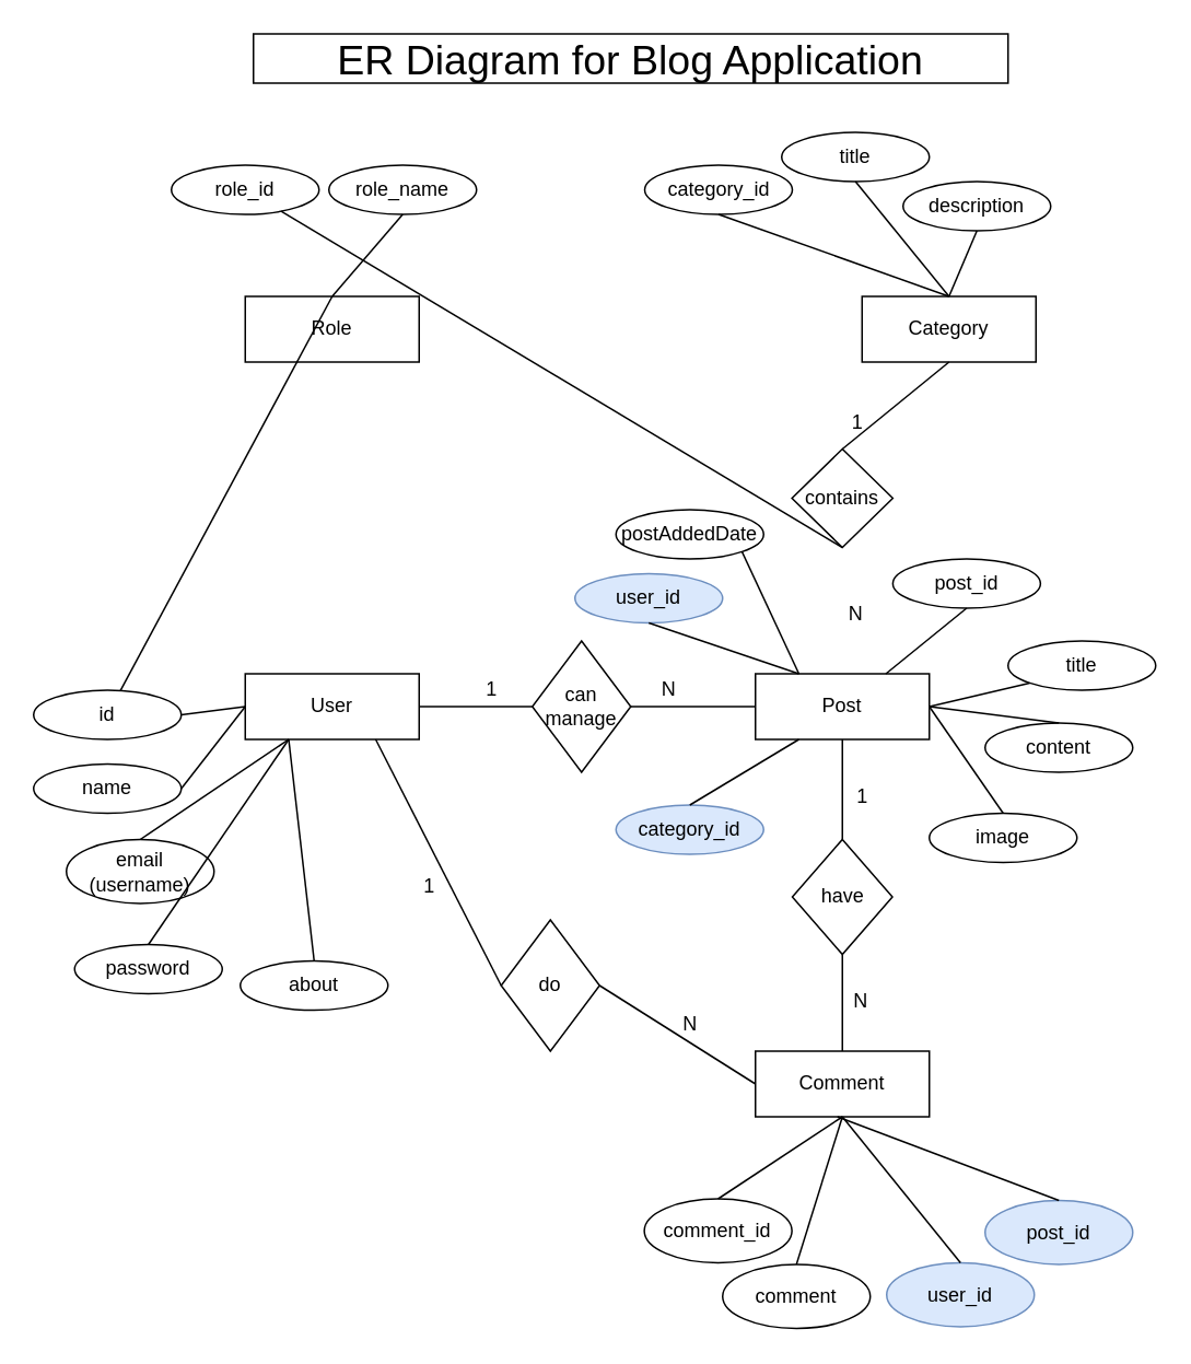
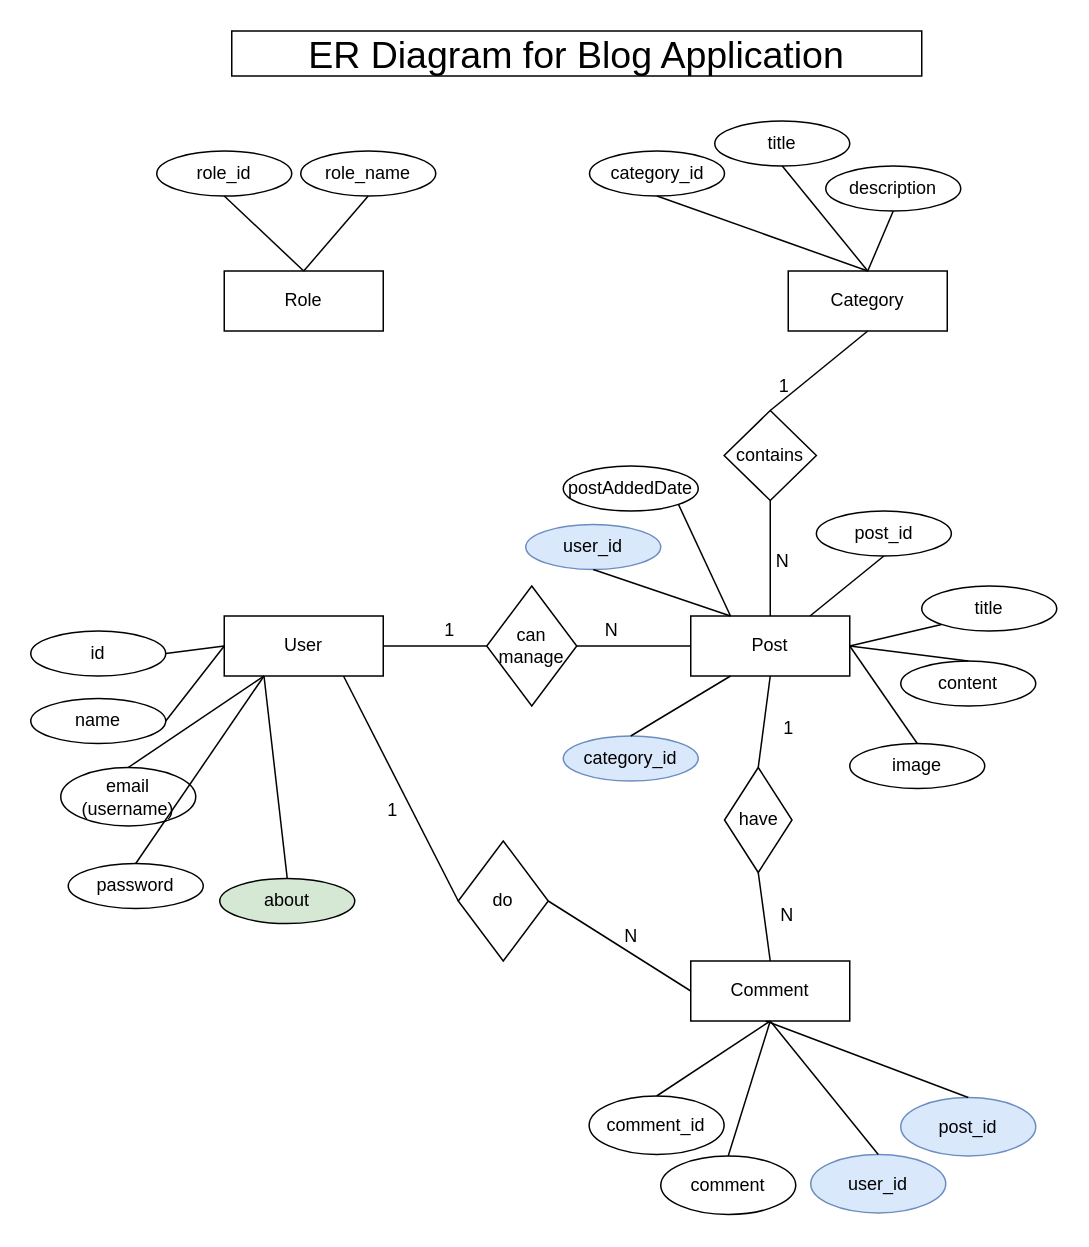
  <mxCell id="0" />
  <mxCell id="1" parent="0" />
  <mxCell id="2" value="&lt;font style=&quot;font-size: 25px;&quot;&gt;ER Diagram for Blog Application&lt;/font&gt;" style="text;html=1;strokeColor=default;fillColor=none;align=center;verticalAlign=middle;whiteSpace=wrap;rounded=0;" parent="1" vertex="1"><mxGeometry x="154" y="20" width="460" height="30" as="geometry" /></mxCell>
  <mxCell id="3" value="Role" style="rounded=0;whiteSpace=wrap;html=1;" parent="1" vertex="1"><mxGeometry x="149" y="180" width="106" height="40" as="geometry" /></mxCell>
  <mxCell id="4" value="Comment" style="rounded=0;whiteSpace=wrap;html=1;" parent="1" vertex="1"><mxGeometry x="460" y="640" width="106" height="40" as="geometry" /></mxCell>
  <mxCell id="5" value="Category" style="rounded=0;whiteSpace=wrap;html=1;" parent="1" vertex="1"><mxGeometry x="525" y="180" width="106" height="40" as="geometry" /></mxCell>
  <mxCell id="6" value="User" style="rounded=0;whiteSpace=wrap;html=1;" parent="1" vertex="1"><mxGeometry x="149" y="410" width="106" height="40" as="geometry" /></mxCell>
  <mxCell id="7" value="Post" style="rounded=0;whiteSpace=wrap;html=1;" parent="1" vertex="1"><mxGeometry x="460" y="410" width="106" height="40" as="geometry" /></mxCell>
  <mxCell id="8" value="can manage" style="rhombus;whiteSpace=wrap;html=1;" parent="1" vertex="1"><mxGeometry x="324" y="390" width="60" height="80" as="geometry" /></mxCell>
  <mxCell id="9" value="contains" style="rhombus;whiteSpace=wrap;html=1;" parent="1" vertex="1"><mxGeometry x="482.25" y="273" width="61.5" height="60" as="geometry" /></mxCell>
- <mxCell id="10" value="have" style="rhombus;whiteSpace=wrap;html=1;" parent="1" vertex="1"><mxGeometry x="482.5" y="511" width="61" height="70" as="geometry" /></mxCell>
+ <mxCell id="10" value="have" style="rhombus;whiteSpace=wrap;html=1;" parent="1" vertex="1"><mxGeometry x="482.5" y="511" width="45" height="70" as="geometry" /></mxCell>
  <mxCell id="11" value="category_id" style="ellipse;whiteSpace=wrap;html=1;" parent="1" vertex="1"><mxGeometry x="392.5" y="100" width="90" height="30" as="geometry" /></mxCell>
  <mxCell id="12" value="title" style="ellipse;whiteSpace=wrap;html=1;" parent="1" vertex="1"><mxGeometry x="476" y="80" width="90" height="30" as="geometry" /></mxCell>
  <mxCell id="13" value="" style="endArrow=none;html=1;rounded=0;entryX=0.5;entryY=1;entryDx=0;entryDy=0;exitX=0.5;exitY=0;exitDx=0;exitDy=0;" parent="1" source="5" target="11" edge="1"><mxGeometry width="50" height="50" relative="1" as="geometry"><mxPoint x="360" y="300" as="sourcePoint" /><mxPoint x="410" y="250" as="targetPoint" /></mxGeometry></mxCell>
  <mxCell id="14" value="" style="endArrow=none;html=1;rounded=0;entryX=0.5;entryY=1;entryDx=0;entryDy=0;exitX=0.5;exitY=0;exitDx=0;exitDy=0;" parent="1" source="5" target="12" edge="1"><mxGeometry width="50" height="50" relative="1" as="geometry"><mxPoint x="360" y="300" as="sourcePoint" /><mxPoint x="410" y="250" as="targetPoint" /></mxGeometry></mxCell>
  <mxCell id="15" value="role_id" style="ellipse;whiteSpace=wrap;html=1;" parent="1" vertex="1"><mxGeometry x="104" y="100" width="90" height="30" as="geometry" /></mxCell>
  <mxCell id="16" value="role_name" style="ellipse;whiteSpace=wrap;html=1;" parent="1" vertex="1"><mxGeometry x="200" y="100" width="90" height="30" as="geometry" /></mxCell>
- <mxCell id="17" value="" style="endArrow=none;html=1;rounded=0;exitX=0.5;exitY=0;exitDx=0;exitDy=0;" parent="1" source="3" target="19" edge="1"><mxGeometry width="50" height="50" relative="1" as="geometry"><mxPoint x="182" y="210" as="sourcePoint" /><mxPoint x="43" y="240" as="targetPoint" /></mxGeometry></mxCell>
+ <mxCell id="17" value="" style="endArrow=none;html=1;rounded=0;entryX=0.5;entryY=1;entryDx=0;entryDy=0;exitX=0.5;exitY=0;exitDx=0;exitDy=0;" parent="1" source="3" target="15" edge="1"><mxGeometry width="50" height="50" relative="1" as="geometry"><mxPoint x="182" y="210" as="sourcePoint" /><mxPoint x="43" y="240" as="targetPoint" /></mxGeometry></mxCell>
  <mxCell id="18" value="" style="endArrow=none;html=1;rounded=0;entryX=0.5;entryY=1;entryDx=0;entryDy=0;exitX=0.5;exitY=0;exitDx=0;exitDy=0;" parent="1" source="3" target="16" edge="1"><mxGeometry width="50" height="50" relative="1" as="geometry"><mxPoint x="182" y="210" as="sourcePoint" /><mxPoint x="43" y="240" as="targetPoint" /></mxGeometry></mxCell>
  <mxCell id="19" value="id" style="ellipse;whiteSpace=wrap;html=1;" parent="1" vertex="1"><mxGeometry x="20" y="420" width="90" height="30" as="geometry" /></mxCell>
  <mxCell id="20" value="" style="endArrow=none;html=1;rounded=0;exitX=0;exitY=0.5;exitDx=0;exitDy=0;entryX=1;entryY=0.5;entryDx=0;entryDy=0;" parent="1" source="6" target="19" edge="1"><mxGeometry width="50" height="50" relative="1" as="geometry"><mxPoint x="140" y="400" as="sourcePoint" /><mxPoint x="110" y="440" as="targetPoint" /></mxGeometry></mxCell>
  <mxCell id="21" value="name" style="ellipse;whiteSpace=wrap;html=1;" parent="1" vertex="1"><mxGeometry x="20" y="465" width="90" height="30" as="geometry" /></mxCell>
  <mxCell id="22" value="" style="endArrow=none;html=1;rounded=0;exitX=0;exitY=0.5;exitDx=0;exitDy=0;entryX=1;entryY=0.5;entryDx=0;entryDy=0;" parent="1" source="6" target="21" edge="1"><mxGeometry width="50" height="50" relative="1" as="geometry"><mxPoint x="173" y="360" as="sourcePoint" /><mxPoint x="100" y="420" as="targetPoint" /></mxGeometry></mxCell>
  <mxCell id="23" value="email (username)" style="ellipse;whiteSpace=wrap;html=1;" parent="1" vertex="1"><mxGeometry x="40" y="511" width="90" height="39" as="geometry" /></mxCell>
  <mxCell id="24" value="" style="endArrow=none;html=1;rounded=0;entryX=0.5;entryY=0;entryDx=0;entryDy=0;exitX=0.25;exitY=1;exitDx=0;exitDy=0;" parent="1" source="6" target="23" edge="1"><mxGeometry width="50" height="50" relative="1" as="geometry"><mxPoint x="36.5" y="660" as="sourcePoint" /><mxPoint x="-109" y="640" as="targetPoint" /></mxGeometry></mxCell>
  <mxCell id="25" value="password" style="ellipse;whiteSpace=wrap;html=1;" parent="1" vertex="1"><mxGeometry x="45" y="575" width="90" height="30" as="geometry" /></mxCell>
  <mxCell id="26" value="" style="endArrow=none;html=1;rounded=0;entryX=0.5;entryY=0;entryDx=0;entryDy=0;exitX=0.25;exitY=1;exitDx=0;exitDy=0;" parent="1" source="6" target="25" edge="1"><mxGeometry width="50" height="50" relative="1" as="geometry"><mxPoint x="150" y="480" as="sourcePoint" /><mxPoint x="-29" y="690" as="targetPoint" /></mxGeometry></mxCell>
- <mxCell id="27" value="about" style="ellipse;whiteSpace=wrap;html=1;" parent="1" vertex="1"><mxGeometry x="146" y="585" width="90" height="30" as="geometry" /></mxCell>
+ <mxCell id="27" value="about" style="ellipse;whiteSpace=wrap;html=1;fillColor=#d5e8d4;" parent="1" vertex="1"><mxGeometry x="146" y="585" width="90" height="30" as="geometry" /></mxCell>
  <mxCell id="28" value="" style="endArrow=none;html=1;rounded=0;entryX=0.5;entryY=0;entryDx=0;entryDy=0;exitX=0.25;exitY=1;exitDx=0;exitDy=0;" parent="1" source="6" target="27" edge="1"><mxGeometry width="50" height="50" relative="1" as="geometry"><mxPoint x="160" y="460" as="sourcePoint" /><mxPoint x="200" y="520" as="targetPoint" /></mxGeometry></mxCell>
  <mxCell id="29" value="do" style="rhombus;whiteSpace=wrap;html=1;" parent="1" vertex="1"><mxGeometry x="305" y="560" width="60" height="80" as="geometry" /></mxCell>
  <mxCell id="30" value="" style="endArrow=none;html=1;rounded=0;exitX=1;exitY=0.5;exitDx=0;exitDy=0;entryX=0;entryY=0.5;entryDx=0;entryDy=0;" parent="1" source="6" target="8" edge="1"><mxGeometry width="50" height="50" relative="1" as="geometry"><mxPoint x="360" y="390" as="sourcePoint" /><mxPoint x="410" y="340" as="targetPoint" /></mxGeometry></mxCell>
  <mxCell id="31" value="" style="endArrow=none;html=1;rounded=0;entryX=0;entryY=0.5;entryDx=0;entryDy=0;exitX=1;exitY=0.5;exitDx=0;exitDy=0;" parent="1" source="8" target="7" edge="1"><mxGeometry width="50" height="50" relative="1" as="geometry"><mxPoint x="360" y="390" as="sourcePoint" /><mxPoint x="410" y="340" as="targetPoint" /></mxGeometry></mxCell>
  <mxCell id="32" value="1" style="text;html=1;align=center;verticalAlign=middle;resizable=0;points=[];autosize=1;strokeColor=none;fillColor=none;" parent="1" vertex="1"><mxGeometry x="284" y="405" width="30" height="30" as="geometry" /></mxCell>
  <mxCell id="33" value="N" style="text;html=1;align=center;verticalAlign=middle;resizable=0;points=[];autosize=1;strokeColor=none;fillColor=none;" parent="1" vertex="1"><mxGeometry x="392" y="405" width="30" height="30" as="geometry" /></mxCell>
  <mxCell id="34" value="" style="endArrow=none;html=1;rounded=0;entryX=0.75;entryY=1;entryDx=0;entryDy=0;exitX=0;exitY=0.5;exitDx=0;exitDy=0;" parent="1" source="29" target="6" edge="1"><mxGeometry width="50" height="50" relative="1" as="geometry"><mxPoint x="360" y="590" as="sourcePoint" /><mxPoint x="410" y="540" as="targetPoint" /></mxGeometry></mxCell>
  <mxCell id="35" value="" style="endArrow=none;html=1;rounded=0;entryX=0;entryY=0.5;entryDx=0;entryDy=0;exitX=1;exitY=0.5;exitDx=0;exitDy=0;" parent="1" source="29" target="4" edge="1"><mxGeometry width="50" height="50" relative="1" as="geometry"><mxPoint x="360" y="590" as="sourcePoint" /><mxPoint x="410" y="540" as="targetPoint" /></mxGeometry></mxCell>
  <mxCell id="36" value="comment_id" style="ellipse;whiteSpace=wrap;html=1;" parent="1" vertex="1"><mxGeometry x="392.25" y="730" width="90" height="39" as="geometry" /></mxCell>
  <mxCell id="37" value="" style="endArrow=none;html=1;rounded=0;entryX=0.5;entryY=0;entryDx=0;entryDy=0;exitX=0.5;exitY=1;exitDx=0;exitDy=0;" parent="1" source="4" target="36" edge="1"><mxGeometry width="50" height="50" relative="1" as="geometry"><mxPoint x="520" y="690" as="sourcePoint" /><mxPoint x="261" y="870" as="targetPoint" /></mxGeometry></mxCell>
  <mxCell id="38" value="comment" style="ellipse;whiteSpace=wrap;html=1;" parent="1" vertex="1"><mxGeometry x="440" y="770" width="90" height="39" as="geometry" /></mxCell>
  <mxCell id="39" value="" style="endArrow=none;html=1;rounded=0;entryX=0.5;entryY=0;entryDx=0;entryDy=0;exitX=0.5;exitY=1;exitDx=0;exitDy=0;" parent="1" source="4" target="38" edge="1"><mxGeometry width="50" height="50" relative="1" as="geometry"><mxPoint x="540" y="725.5" as="sourcePoint" /><mxPoint x="281" y="905.5" as="targetPoint" /></mxGeometry></mxCell>
  <mxCell id="40" value="post_id" style="ellipse;whiteSpace=wrap;html=1;fillColor=#dae8fc;strokeColor=#6c8ebf;" parent="1" vertex="1"><mxGeometry x="600" y="731" width="90" height="39" as="geometry" /></mxCell>
  <mxCell id="41" value="" style="endArrow=none;html=1;rounded=0;entryX=0.5;entryY=0;entryDx=0;entryDy=0;" parent="1" target="40" edge="1"><mxGeometry width="50" height="50" relative="1" as="geometry"><mxPoint x="510" y="680" as="sourcePoint" /><mxPoint x="369.5" y="920" as="targetPoint" /></mxGeometry></mxCell>
  <mxCell id="42" value="user_id" style="ellipse;whiteSpace=wrap;html=1;fillColor=#dae8fc;strokeColor=#6c8ebf;" parent="1" vertex="1"><mxGeometry x="540" y="769" width="90" height="39" as="geometry" /></mxCell>
  <mxCell id="43" value="" style="endArrow=none;html=1;rounded=0;entryX=0.5;entryY=0;entryDx=0;entryDy=0;exitX=0.5;exitY=1;exitDx=0;exitDy=0;" parent="1" source="4" target="42" edge="1"><mxGeometry width="50" height="50" relative="1" as="geometry"><mxPoint x="680" y="720" as="sourcePoint" /><mxPoint x="421" y="900" as="targetPoint" /></mxGeometry></mxCell>
  <mxCell id="44" value="" style="endArrow=none;html=1;rounded=0;entryX=0.5;entryY=1;entryDx=0;entryDy=0;exitX=0.5;exitY=0;exitDx=0;exitDy=0;" parent="1" source="10" target="7" edge="1"><mxGeometry width="50" height="50" relative="1" as="geometry"><mxPoint x="360" y="600" as="sourcePoint" /><mxPoint x="410" y="550" as="targetPoint" /></mxGeometry></mxCell>
  <mxCell id="45" value="" style="endArrow=none;html=1;rounded=0;entryX=0.5;entryY=1;entryDx=0;entryDy=0;exitX=0.5;exitY=0;exitDx=0;exitDy=0;" parent="1" source="4" target="10" edge="1"><mxGeometry width="50" height="50" relative="1" as="geometry"><mxPoint x="360" y="600" as="sourcePoint" /><mxPoint x="410" y="550" as="targetPoint" /></mxGeometry></mxCell>
  <mxCell id="46" value="1" style="text;html=1;align=center;verticalAlign=middle;resizable=0;points=[];autosize=1;strokeColor=none;fillColor=none;" parent="1" vertex="1"><mxGeometry x="246" y="525" width="30" height="30" as="geometry" /></mxCell>
  <mxCell id="47" value="N" style="text;html=1;align=center;verticalAlign=middle;resizable=0;points=[];autosize=1;strokeColor=none;fillColor=none;" parent="1" vertex="1"><mxGeometry x="405" y="609" width="30" height="30" as="geometry" /></mxCell>
  <mxCell id="48" value="1" style="text;html=1;align=center;verticalAlign=middle;resizable=0;points=[];autosize=1;strokeColor=none;fillColor=none;" parent="1" vertex="1"><mxGeometry x="510" y="470" width="30" height="30" as="geometry" /></mxCell>
  <mxCell id="49" value="N" style="text;html=1;align=center;verticalAlign=middle;resizable=0;points=[];autosize=1;strokeColor=none;fillColor=none;" parent="1" vertex="1"><mxGeometry x="509" y="595" width="30" height="30" as="geometry" /></mxCell>
  <mxCell id="50" value="" style="endArrow=none;html=1;rounded=0;entryX=0.5;entryY=1;entryDx=0;entryDy=0;exitX=0.5;exitY=0;exitDx=0;exitDy=0;" parent="1" source="9" target="5" edge="1"><mxGeometry width="50" height="50" relative="1" as="geometry"><mxPoint x="360" y="500" as="sourcePoint" /><mxPoint x="410" y="450" as="targetPoint" /></mxGeometry></mxCell>
- <mxCell id="51" value="" style="endArrow=none;html=1;rounded=0;exitX=0.5;exitY=1;exitDx=0;exitDy=0;" parent="1" source="9" target="15" edge="1"><mxGeometry width="50" height="50" relative="1" as="geometry"><mxPoint x="559" y="290" as="sourcePoint" /><mxPoint x="559" y="230" as="targetPoint" /></mxGeometry></mxCell>
+ <mxCell id="51" value="" style="endArrow=none;html=1;rounded=0;entryX=0.5;entryY=0;entryDx=0;entryDy=0;exitX=0.5;exitY=1;exitDx=0;exitDy=0;" parent="1" source="9" target="7" edge="1"><mxGeometry width="50" height="50" relative="1" as="geometry"><mxPoint x="559" y="290" as="sourcePoint" /><mxPoint x="559" y="230" as="targetPoint" /></mxGeometry></mxCell>
  <mxCell id="52" value="1" style="text;html=1;align=center;verticalAlign=middle;resizable=0;points=[];autosize=1;strokeColor=none;fillColor=none;" parent="1" vertex="1"><mxGeometry x="507" y="242" width="30" height="30" as="geometry" /></mxCell>
  <mxCell id="53" value="N" style="text;html=1;align=center;verticalAlign=middle;resizable=0;points=[];autosize=1;strokeColor=none;fillColor=none;" parent="1" vertex="1"><mxGeometry x="506" y="359" width="30" height="30" as="geometry" /></mxCell>
  <mxCell id="54" value="post_id" style="ellipse;whiteSpace=wrap;html=1;" parent="1" vertex="1"><mxGeometry x="543.75" y="340" width="90" height="30" as="geometry" /></mxCell>
  <mxCell id="55" value="" style="endArrow=none;html=1;rounded=0;entryX=0.5;entryY=1;entryDx=0;entryDy=0;exitX=0.75;exitY=0;exitDx=0;exitDy=0;" parent="1" source="7" target="54" edge="1"><mxGeometry width="50" height="50" relative="1" as="geometry"><mxPoint x="629.5" y="335" as="sourcePoint" /><mxPoint x="437" y="390" as="targetPoint" /></mxGeometry></mxCell>
  <mxCell id="56" value="title" style="ellipse;whiteSpace=wrap;html=1;" parent="1" vertex="1"><mxGeometry x="614" y="390" width="90" height="30" as="geometry" /></mxCell>
  <mxCell id="57" value="" style="endArrow=none;html=1;rounded=0;entryX=0;entryY=1;entryDx=0;entryDy=0;exitX=1;exitY=0.5;exitDx=0;exitDy=0;" parent="1" source="7" target="56" edge="1"><mxGeometry width="50" height="50" relative="1" as="geometry"><mxPoint x="687" y="390" as="sourcePoint" /><mxPoint x="441" y="460" as="targetPoint" /></mxGeometry></mxCell>
  <mxCell id="58" value="content" style="ellipse;whiteSpace=wrap;html=1;" parent="1" vertex="1"><mxGeometry x="600" y="440" width="90" height="30" as="geometry" /></mxCell>
  <mxCell id="59" value="" style="endArrow=none;html=1;rounded=0;entryX=0.5;entryY=0;entryDx=0;entryDy=0;exitX=1;exitY=0.5;exitDx=0;exitDy=0;" parent="1" source="7" target="58" edge="1"><mxGeometry width="50" height="50" relative="1" as="geometry"><mxPoint x="570" y="430" as="sourcePoint" /><mxPoint x="485" y="490" as="targetPoint" /></mxGeometry></mxCell>
  <mxCell id="60" value="image" style="ellipse;whiteSpace=wrap;html=1;" parent="1" vertex="1"><mxGeometry x="566" y="495" width="90" height="30" as="geometry" /></mxCell>
  <mxCell id="61" value="" style="endArrow=none;html=1;rounded=0;exitX=1;exitY=0.5;exitDx=0;exitDy=0;entryX=0.5;entryY=0;entryDx=0;entryDy=0;" parent="1" source="7" target="60" edge="1"><mxGeometry width="50" height="50" relative="1" as="geometry"><mxPoint x="608" y="531" as="sourcePoint" /><mxPoint x="650" y="440" as="targetPoint" /></mxGeometry></mxCell>
  <mxCell id="62" value="user_id" style="ellipse;whiteSpace=wrap;html=1;fillColor=#dae8fc;strokeColor=#6c8ebf;" parent="1" vertex="1"><mxGeometry x="350" y="349" width="90" height="30" as="geometry" /></mxCell>
  <mxCell id="63" value="" style="endArrow=none;html=1;rounded=0;entryX=0.5;entryY=1;entryDx=0;entryDy=0;exitX=0.25;exitY=0;exitDx=0;exitDy=0;" parent="1" source="7" target="62" edge="1"><mxGeometry width="50" height="50" relative="1" as="geometry"><mxPoint x="167" y="420" as="sourcePoint" /><mxPoint x="-79" y="490" as="targetPoint" /></mxGeometry></mxCell>
  <mxCell id="64" value="description" style="ellipse;whiteSpace=wrap;html=1;" parent="1" vertex="1"><mxGeometry x="550" y="110" width="90" height="30" as="geometry" /></mxCell>
  <mxCell id="65" value="" style="endArrow=none;html=1;rounded=0;entryX=0.5;entryY=1;entryDx=0;entryDy=0;exitX=0.5;exitY=0;exitDx=0;exitDy=0;" parent="1" source="5" target="64" edge="1"><mxGeometry width="50" height="50" relative="1" as="geometry"><mxPoint x="614" y="190" as="sourcePoint" /><mxPoint x="511" y="260" as="targetPoint" /></mxGeometry></mxCell>
  <mxCell id="66" value="postAddedDate" style="ellipse;whiteSpace=wrap;html=1;" parent="1" vertex="1"><mxGeometry x="375" y="310" width="90" height="30" as="geometry" /></mxCell>
  <mxCell id="67" value="" style="endArrow=none;html=1;rounded=0;entryX=1;entryY=1;entryDx=0;entryDy=0;exitX=0.25;exitY=0;exitDx=0;exitDy=0;" parent="1" source="7" target="66" edge="1"><mxGeometry width="50" height="50" relative="1" as="geometry"><mxPoint x="314" y="359" as="sourcePoint" /><mxPoint x="189" y="389" as="targetPoint" /></mxGeometry></mxCell>
  <mxCell id="68" value="category_id" style="ellipse;whiteSpace=wrap;html=1;fillColor=#dae8fc;strokeColor=#6c8ebf;" parent="1" vertex="1"><mxGeometry x="375" y="490" width="90" height="30" as="geometry" /></mxCell>
  <mxCell id="69" value="" style="endArrow=none;html=1;rounded=0;exitX=0.25;exitY=1;exitDx=0;exitDy=0;entryX=0.5;entryY=0;entryDx=0;entryDy=0;" parent="1" source="7" target="68" edge="1"><mxGeometry width="50" height="50" relative="1" as="geometry"><mxPoint x="485.5" y="550" as="sourcePoint" /><mxPoint x="410" y="500" as="targetPoint" /></mxGeometry></mxCell>
